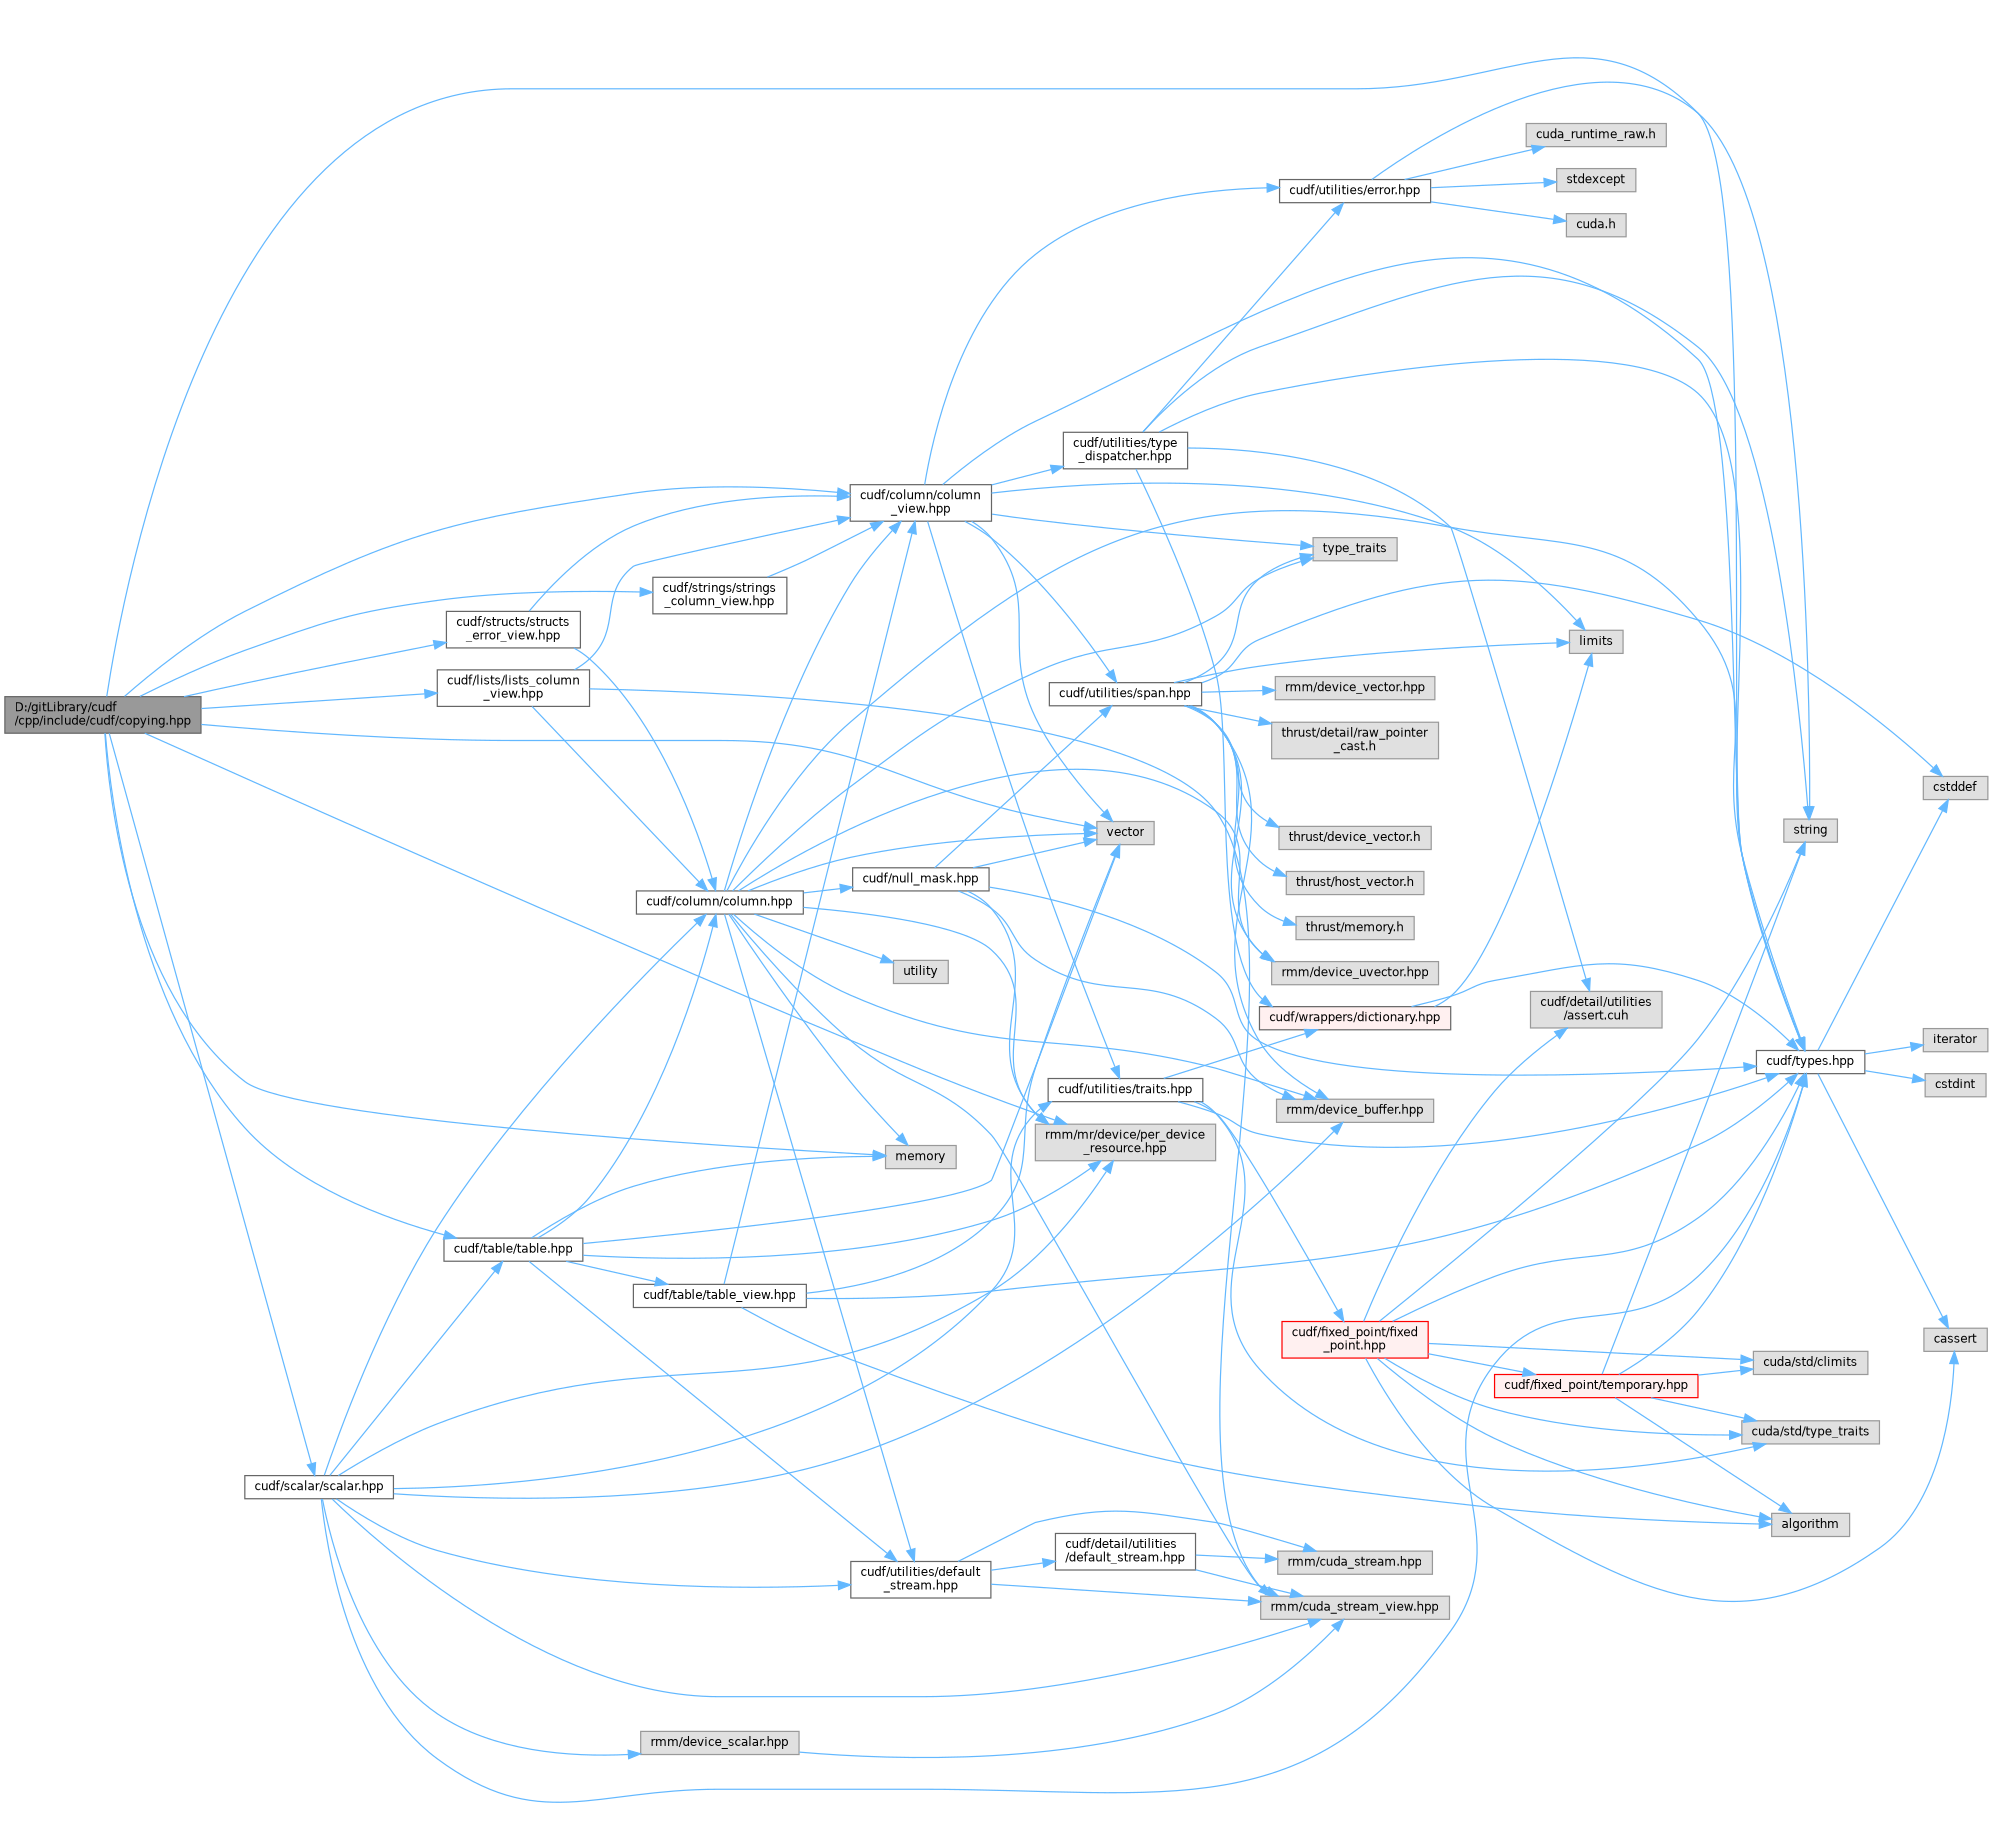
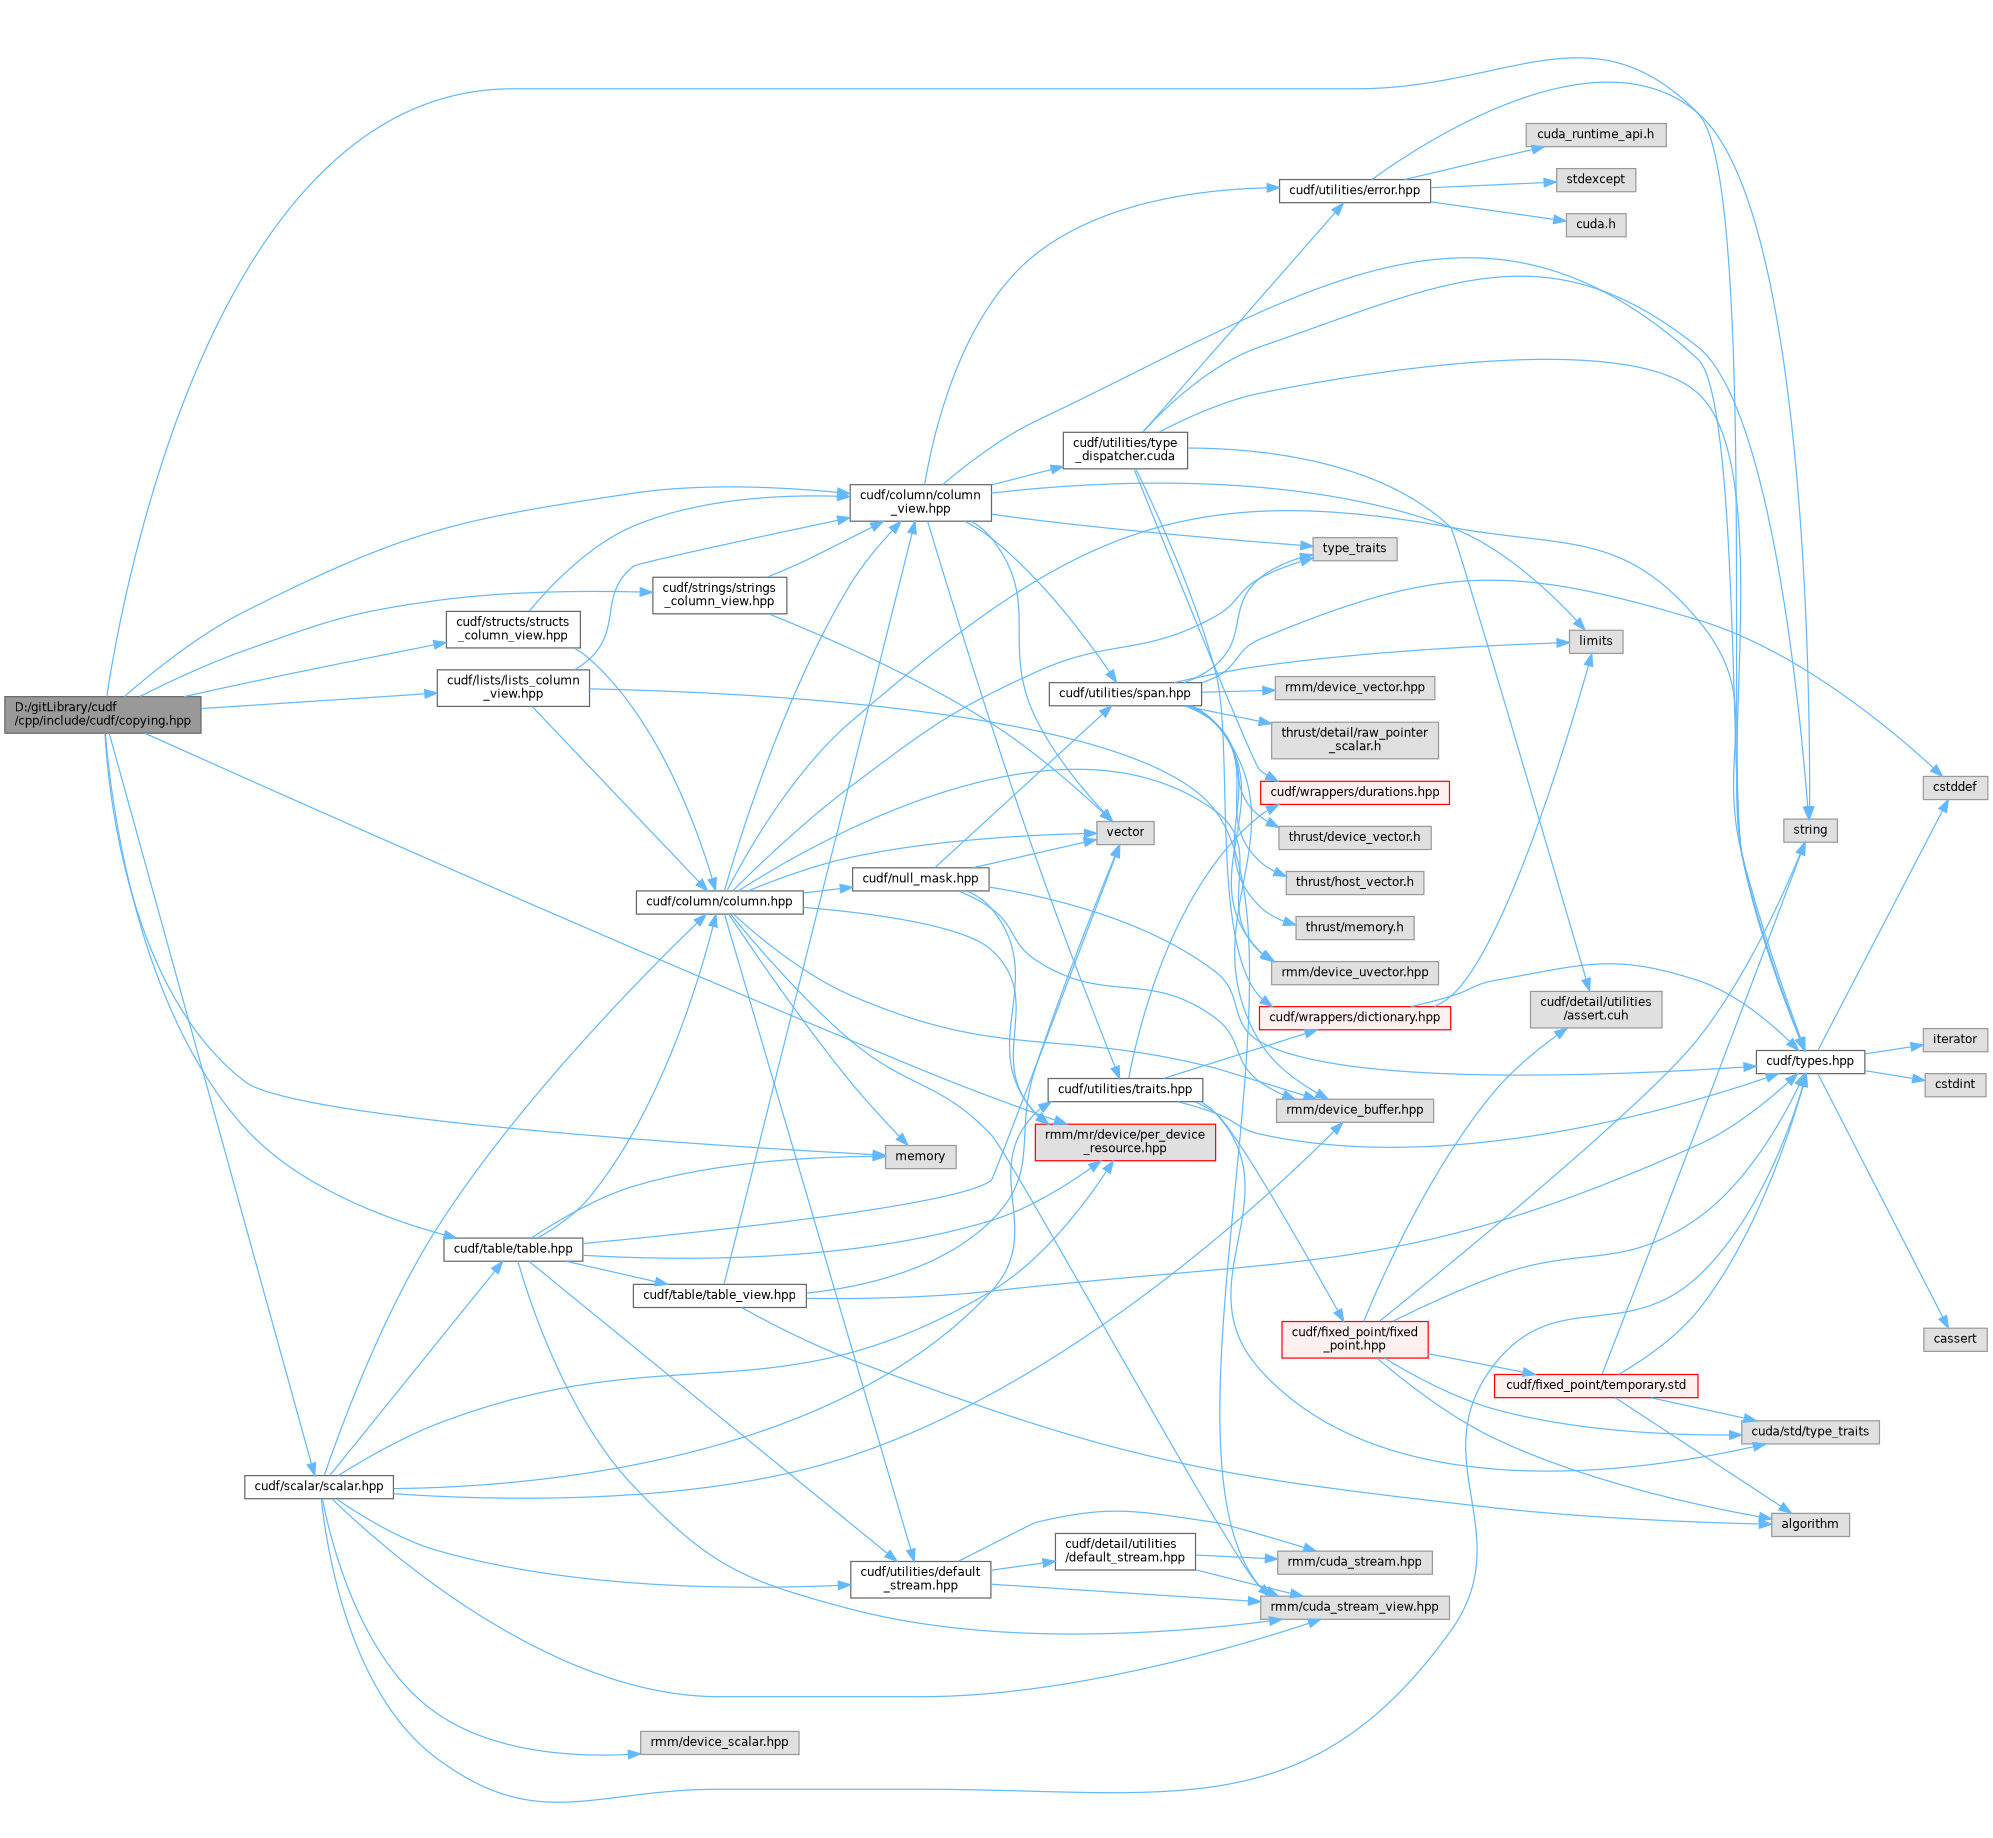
  digraph {
    rankdir=LR
    node [color=grey60 fillcolor="#E0E0E0" fontname=Helvetica fontsize=10 shape=box style=filled]
    edge [color=steelblue1 fontname=Helvetica fontsize=10 labelfontname=Helvetica labelfontsize=10 style=solid]
    n1 [color=gray40 fillcolor=grey60 fontcolor=black height=0.2 label="D:/gitLibrary/cudf\l/cpp/include/cudf/copying.hpp" width=0.4]
    n2 [color=grey40 fillcolor=white height=0.2 label="cudf/column/column\l_view.hpp" width=0.4]
    n3 [color=grey40 fillcolor=white height=0.2 label="cudf/types.hpp" width=0.4]
    n4 [height=0.2 label=vector width=0.4]
    n5 [color=grey40 fillcolor=white height=0.2 label="cudf/lists/lists_column\l_view.hpp" width=0.4]
-   n6 [height=0.2 label="rmm/mr/device/per_device\l_resource.hpp" width=0.4]
+   n6 [color=red height=0.2 label="rmm/mr/device/per_device\l_resource.hpp" width=0.4]
    n7 [height=0.2 label=memory width=0.4]
    n8 [color=grey40 fillcolor=white height=0.2 label="cudf/scalar/scalar.hpp" width=0.4]
    n9 [color=grey40 fillcolor=white height=0.2 label="cudf/table/table.hpp" width=0.4]
    n10 [color=grey40 fillcolor=white height=0.2 label="cudf/strings/strings\l_column_view.hpp" width=0.4]
-   n11 [color=grey40 fillcolor=white height=0.2 label="cudf/structs/structs\l_error_view.hpp" width=0.4]
+   n11 [color=grey40 fillcolor=white height=0.2 label="cudf/structs/structs\l_column_view.hpp" width=0.4]
    n12 [color=grey40 fillcolor=white height=0.2 label="cudf/utilities/error.hpp" width=0.4]
    n13 [color=grey40 fillcolor=white height=0.2 label="cudf/utilities/span.hpp" width=0.4]
    n14 [height=0.2 label=limits width=0.4]
    n15 [height=0.2 label=type_traits width=0.4]
    n16 [color=grey40 fillcolor=white height=0.2 label="cudf/utilities/traits.hpp" width=0.4]
-   n17 [color=grey40 fillcolor=white height=0.2 label="cudf/utilities/type\l_dispatcher.hpp" width=0.4]
+   n17 [color=grey40 fillcolor=white height=0.2 label="cudf/utilities/type\l_dispatcher.cuda" width=0.4]
    n18 [height=0.2 label=cassert width=0.4]
    n19 [height=0.2 label=cstddef width=0.4]
    n20 [height=0.2 label=cstdint width=0.4]
    n21 [height=0.2 label=iterator width=0.4]
    n22 [color=grey40 fillcolor=white height=0.2 label="cudf/column/column.hpp" width=0.4]
    n23 [height=0.2 label="rmm/cuda_stream_view.hpp" width=0.4]
    n24 [height=0.2 label="rmm/device_buffer.hpp" width=0.4]
    n25 [color=grey40 fillcolor=white height=0.2 label="cudf/utilities/default\l_stream.hpp" width=0.4]
    n26 [height=0.2 label="rmm/device_scalar.hpp" width=0.4]
    n27 [color=grey40 fillcolor=white height=0.2 label="cudf/table/table_view.hpp" width=0.4]
    n28 [height=0.2 label="cuda.h" width=0.4]
-   n29 [height=0.2 label="cuda_runtime_raw.h" width=0.4]
+   n29 [height=0.2 label="cuda_runtime_api.h" width=0.4]
    n30 [height=0.2 label=stdexcept width=0.4]
    n31 [height=0.2 label=string width=0.4]
    n32 [height=0.2 label="rmm/device_uvector.hpp" width=0.4]
    n33 [height=0.2 label="rmm/device_vector.hpp" width=0.4]
-   n34 [height=0.2 label="thrust/detail/raw_pointer\l_cast.h" width=0.4]
+   n34 [height=0.2 label="thrust/detail/raw_pointer\l_scalar.h" width=0.4]
    n35 [height=0.2 label="thrust/device_vector.h" width=0.4]
    n36 [height=0.2 label="thrust/host_vector.h" width=0.4]
    n37 [height=0.2 label="thrust/memory.h" width=0.4]
    n38 [color=red fillcolor="#FFF0F0" height=0.2 label="cudf/fixed_point/fixed\l_point.hpp" width=0.4]
    n39 [height=0.2 label="cuda/std/type_traits" width=0.4]
-   n40 [color=grey40 fillcolor="#FFF0F0" height=0.2 label="cudf/wrappers/dictionary.hpp" width=0.4]
+   n40 [color=red fillcolor="#FFF0F0" height=0.2 label="cudf/wrappers/dictionary.hpp" width=0.4]
+   n41 [color=red fillcolor="#FFF0F0" height=0.2 label="cudf/wrappers/durations.hpp" width=0.4]
    n42 [height=0.2 label="cudf/detail/utilities\l/assert.cuh" width=0.4]
-   n43 [color=red fillcolor="#FFF0F0" height=0.2 label="cudf/fixed_point/temporary.hpp" width=0.4]
-   n44 [height=0.2 label="cuda/std/climits" width=0.4]
+   n43 [color=red fillcolor="#FFF0F0" height=0.2 label="cudf/fixed_point/temporary.std" width=0.4]
    n45 [height=0.2 label=algorithm width=0.4]
    n46 [color=grey40 fillcolor=white height=0.2 label="cudf/null_mask.hpp" width=0.4]
-   n47 [height=0.2 label=utility width=0.4]
    n48 [color=grey40 fillcolor=white height=0.2 label="cudf/detail/utilities\l/default_stream.hpp" width=0.4]
    n49 [height=0.2 label="rmm/cuda_stream.hpp" width=0.4]
    n1 -> n2
    n1 -> n3
-   n1 -> n4
+   n10 -> n4
    n1 -> n5
    n1 -> n6
    n1 -> n7
    n1 -> n8
    n1 -> n9
    n1 -> n10
    n1 -> n11
    n2 -> n3
    n2 -> n4
    n2 -> n12
    n2 -> n13
    n2 -> n14
    n2 -> n15
    n2 -> n16
    n2 -> n17
    n3 -> n18
    n3 -> n19
    n3 -> n20
    n3 -> n21
    n5 -> n2
    n5 -> n22
    n5 -> n23
    n8 -> n3
    n8 -> n6
    n8 -> n9
    n8 -> n16
    n8 -> n22
    n8 -> n23
    n8 -> n24
    n8 -> n25
    n8 -> n26
    n9 -> n4
    n9 -> n6
    n9 -> n7
    n9 -> n22
-   n26 -> n23
+   n9 -> n23
    n9 -> n25
    n9 -> n27
    n10 -> n2
    n11 -> n2
    n11 -> n22
    n12 -> n28
    n12 -> n29
    n12 -> n30
    n12 -> n31
    n13 -> n14
    n13 -> n15
    n13 -> n19
    n13 -> n24
    n13 -> n32
    n13 -> n33
    n13 -> n34
    n13 -> n35
    n13 -> n36
    n13 -> n37
    n16 -> n3
    n16 -> n38
    n16 -> n39
    n16 -> n40
+   n16 -> n41
    n17 -> n3
    n17 -> n12
    n17 -> n31
    n17 -> n40
+   n17 -> n41
    n17 -> n42
    n22 -> n2
    n22 -> n3
    n22 -> n4
    n22 -> n6
    n22 -> n7
    n22 -> n15
    n22 -> n23
    n22 -> n24
    n22 -> n25
    n22 -> n32
    n22 -> n46
-   n22 -> n47
    n25 -> n23
    n25 -> n48
    n25 -> n49
    n27 -> n2
    n27 -> n3
    n27 -> n4
    n27 -> n45
    n38 -> n3
-   n38 -> n18
    n38 -> n31
    n38 -> n39
    n38 -> n42
    n38 -> n43
-   n38 -> n44
    n38 -> n45
    n40 -> n3
    n40 -> n14
    n43 -> n3
    n43 -> n31
    n43 -> n39
-   n43 -> n44
    n43 -> n45
    n46 -> n3
    n46 -> n4
    n46 -> n6
    n46 -> n13
    n46 -> n24
    n48 -> n23
    n48 -> n49
  }
